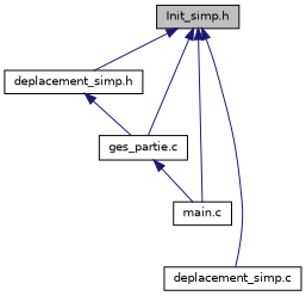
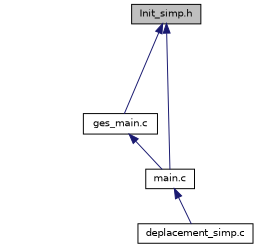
  digraph {
    node [color=black fillcolor=white fontname=Helvetica fontsize=10 shape=record style=filled]
    edge [color=midnightblue dir=back fontname=Helvetica fontsize=10 labelfontname=Helvetica labelfontsize=10 style=solid]
    n1 [fillcolor=grey75 fontcolor=black height=0.2 label="Init_simp.h" width=0.4]
-   n2 [height=0.2 label="deplacement_simp.h" width=0.4]
-   n3 [height=0.2 label="ges_partie.c" width=0.4]
+   n3 [height=0.2 label="ges_main.c" width=0.4]
    n4 [height=0.2 label="main.c" width=0.4]
    n5 [height=0.2 label="deplacement_simp.c" width=0.4]
-   n1 -> n2
    n1 -> n3
    n1 -> n4
-   n1 -> n5
-   n2 -> n3
+   n4 -> n5
    n3 -> n4
  }
